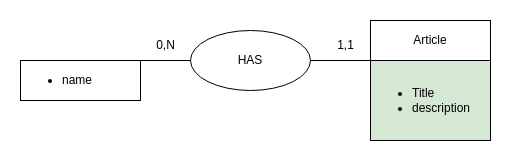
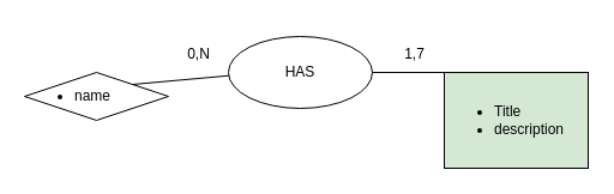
  <mxCell id="0" />
  <mxCell id="1" parent="0" />
  <mxCell id="2" style="edgeStyle=none;html=1;exitX=1;exitY=0;exitDx=0;exitDy=0;" edge="1" parent="1" source="3"><mxGeometry relative="1" as="geometry"><mxPoint x="220" y="60" as="targetPoint" /></mxGeometry></mxCell>
- <mxCell id="3" value="&lt;ul&gt;&lt;li&gt;name&lt;/li&gt;&lt;/ul&gt;" style="whiteSpace=wrap;html=1;align=left;" vertex="1" parent="1"><mxGeometry x="20" y="60" width="120" height="40" as="geometry" /></mxCell>
- <mxCell id="4" value="Article" style="whiteSpace=wrap;html=1;align=center;" vertex="1" parent="1"><mxGeometry x="370" y="20" width="120" height="40" as="geometry" /></mxCell>
+ <mxCell id="3" value="&lt;ul&gt;&lt;li&gt;name&lt;/li&gt;&lt;/ul&gt;" style="rhombus;whiteSpace=wrap;html=1;align=left;" vertex="1" parent="1"><mxGeometry x="20" y="60" width="120" height="40" as="geometry" /></mxCell>
  <mxCell id="5" style="edgeStyle=none;html=1;exitX=0;exitY=0;exitDx=0;exitDy=0;" edge="1" parent="1" source="6"><mxGeometry relative="1" as="geometry"><mxPoint x="290" y="60" as="targetPoint" /></mxGeometry></mxCell>
  <mxCell id="6" value="&lt;ul&gt;&lt;li&gt;Title&lt;/li&gt;&lt;li&gt;description&lt;/li&gt;&lt;/ul&gt;" style="whiteSpace=wrap;html=1;align=left;fillColor=#d5e8d4;" vertex="1" parent="1"><mxGeometry x="370" y="60" width="120" height="80" as="geometry" /></mxCell>
  <mxCell id="7" value="HAS" style="ellipse;whiteSpace=wrap;html=1;" vertex="1" parent="1"><mxGeometry x="190" y="30" width="120" height="60" as="geometry" /></mxCell>
  <mxCell id="8" value="0,N" style="text;html=1;align=center;verticalAlign=middle;resizable=0;points=[];autosize=1;strokeColor=none;fillColor=none;" vertex="1" parent="1"><mxGeometry x="145" y="30" width="40" height="30" as="geometry" /></mxCell>
- <mxCell id="9" value="1,1" style="text;html=1;align=center;verticalAlign=middle;resizable=0;points=[];autosize=1;strokeColor=none;fillColor=none;" vertex="1" parent="1"><mxGeometry x="325" y="30" width="40" height="30" as="geometry" /></mxCell>
+ <mxCell id="9" value="1,7" style="text;html=1;align=center;verticalAlign=middle;resizable=0;points=[];autosize=1;strokeColor=none;fillColor=none;" vertex="1" parent="1"><mxGeometry x="325" y="30" width="40" height="30" as="geometry" /></mxCell>
